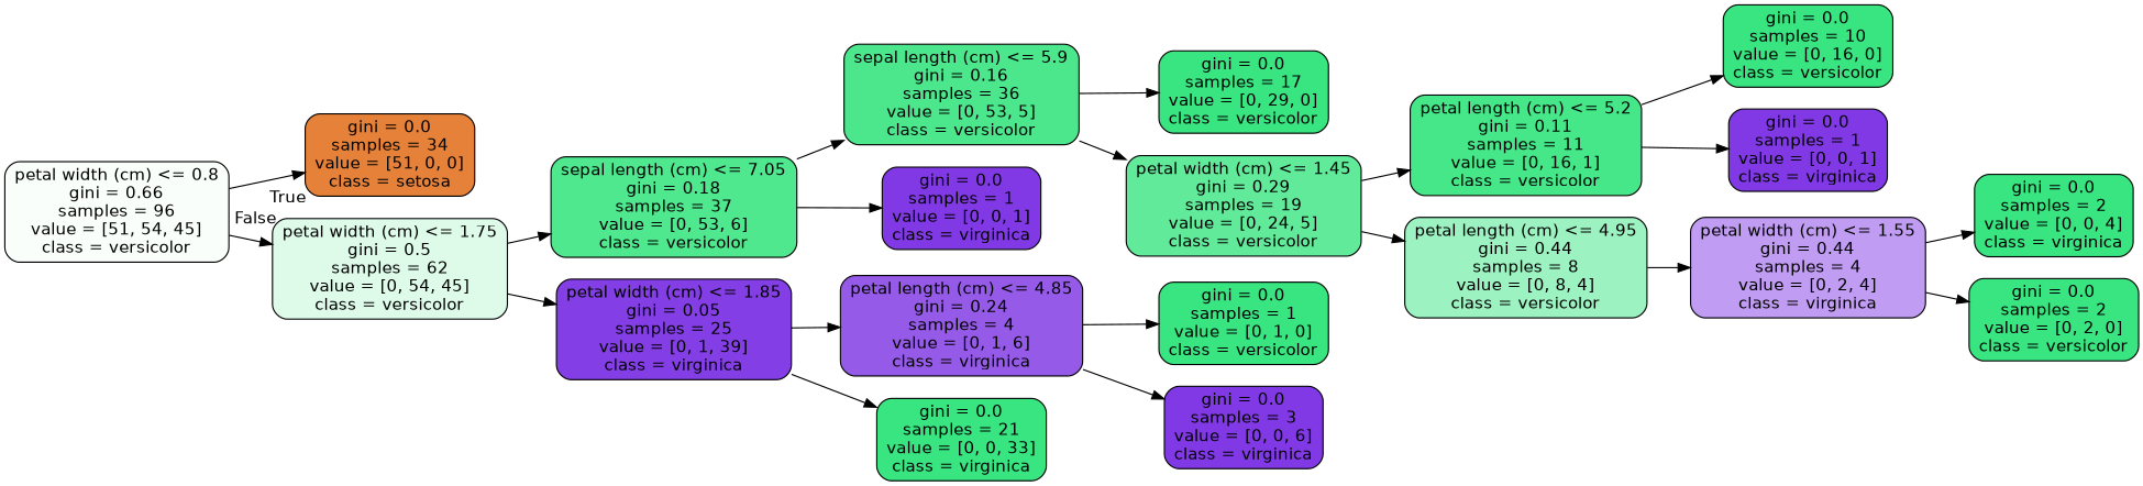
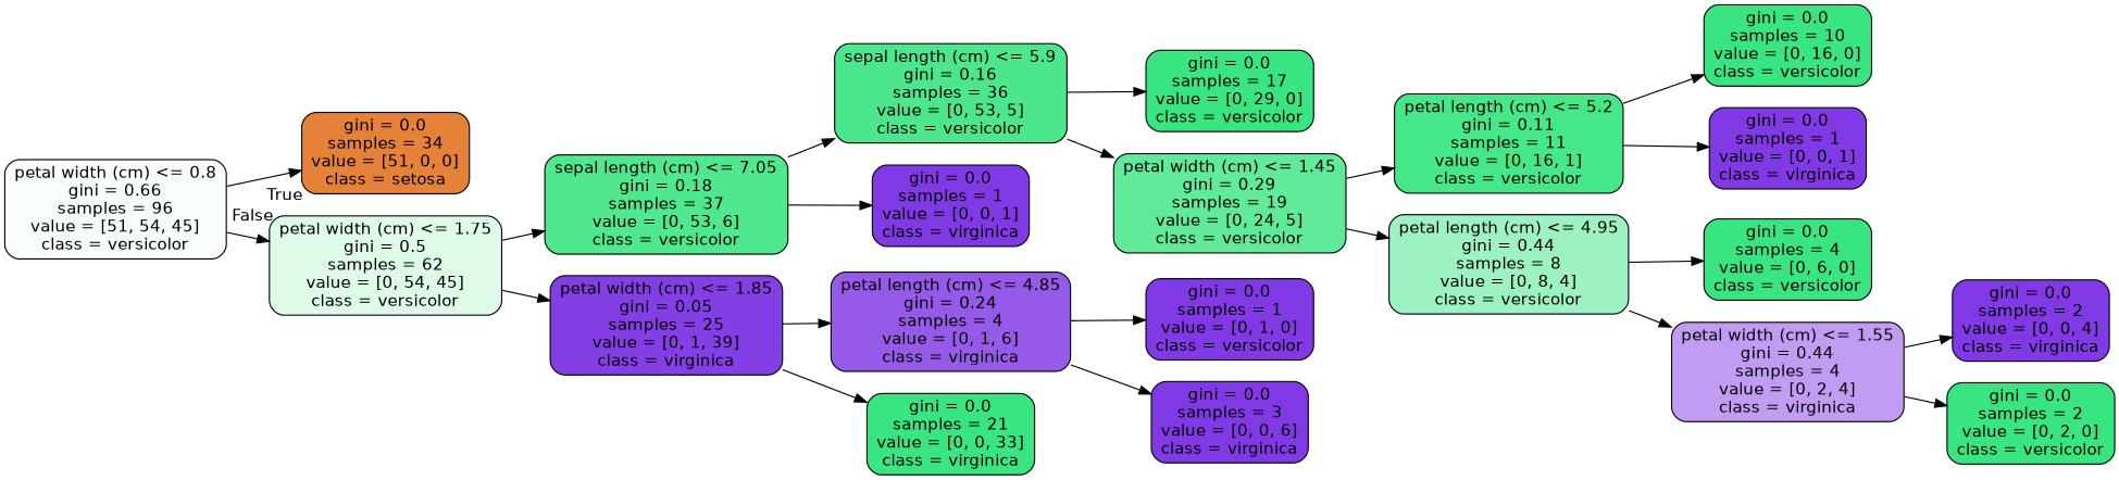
  digraph {
    rankdir=LR
    node [color=black fillcolor="#39e581" fontname=helvetica shape=box style="filled, rounded"]
    edge [fontname=helvetica]
    n1 [fillcolor="#f9fefb" label="petal width (cm) <= 0.8\ngini = 0.66\nsamples = 96\nvalue = [51, 54, 45]\nclass = versicolor"]
    n2 [fillcolor="#e58139" label="gini = 0.0\nsamples = 34\nvalue = [51, 0, 0]\nclass = setosa"]
    n3 [fillcolor="#defbea" label="petal width (cm) <= 1.75\ngini = 0.5\nsamples = 62\nvalue = [0, 54, 45]\nclass = versicolor"]
    n4 [fillcolor="#4fe88f" label="sepal length (cm) <= 7.05\ngini = 0.18\nsamples = 37\nvalue = [0, 53, 6]\nclass = versicolor"]
    n5 [fillcolor="#843ee6" label="petal width (cm) <= 1.85\ngini = 0.05\nsamples = 25\nvalue = [0, 1, 39]\nclass = virginica"]
    n6 [fillcolor="#4ce78d" label="sepal length (cm) <= 5.9\ngini = 0.16\nsamples = 36\nvalue = [0, 53, 5]\nclass = versicolor"]
    n7 [fillcolor="#8139e5" label="gini = 0.0\nsamples = 1\nvalue = [0, 0, 1]\nclass = virginica"]
    n8 [fillcolor="#965ae9" label="petal length (cm) <= 4.85\ngini = 0.24\nsamples = 4\nvalue = [0, 1, 6]\nclass = virginica"]
    n9 [label="gini = 0.0\nsamples = 21\nvalue = [0, 0, 33]\nclass = virginica"]
    n10 [label="gini = 0.0\nsamples = 17\nvalue = [0, 29, 0]\nclass = versicolor"]
    n11 [fillcolor="#62ea9b" label="petal width (cm) <= 1.45\ngini = 0.29\nsamples = 19\nvalue = [0, 24, 5]\nclass = versicolor"]
    n12 [fillcolor="#45e789" label="petal length (cm) <= 5.2\ngini = 0.11\nsamples = 11\nvalue = [0, 16, 1]\nclass = versicolor"]
    n13 [fillcolor="#9cf2c0" label="petal length (cm) <= 4.95\ngini = 0.44\nsamples = 8\nvalue = [0, 8, 4]\nclass = versicolor"]
    n14 [label="gini = 0.0\nsamples = 10\nvalue = [0, 16, 0]\nclass = versicolor"]
    n15 [fillcolor="#8139e5" label="gini = 0.0\nsamples = 1\nvalue = [0, 0, 1]\nclass = virginica"]
+   n16 [label="gini = 0.0\nsamples = 4\nvalue = [0, 6, 0]\nclass = versicolor"]
    n17 [fillcolor="#c09cf2" label="petal width (cm) <= 1.55\ngini = 0.44\nsamples = 4\nvalue = [0, 2, 4]\nclass = virginica"]
-   n18 [label="gini = 0.0\nsamples = 2\nvalue = [0, 0, 4]\nclass = virginica"]
+   n18 [fillcolor="#8139e5" label="gini = 0.0\nsamples = 2\nvalue = [0, 0, 4]\nclass = virginica"]
    n19 [label="gini = 0.0\nsamples = 2\nvalue = [0, 2, 0]\nclass = versicolor"]
-   n20 [label="gini = 0.0\nsamples = 1\nvalue = [0, 1, 0]\nclass = versicolor"]
+   n20 [fillcolor="#8139e5" label="gini = 0.0\nsamples = 1\nvalue = [0, 1, 0]\nclass = versicolor"]
    n21 [fillcolor="#8139e5" label="gini = 0.0\nsamples = 3\nvalue = [0, 0, 6]\nclass = virginica"]
    n1 -> n2 [headlabel=True labelangle=45 labeldistance=2.5]
    n1 -> n3 [headlabel=False labelangle=-45 labeldistance=2.5]
    n3 -> n4
    n3 -> n5
    n4 -> n6
    n4 -> n7
    n5 -> n8
    n5 -> n9
    n6 -> n10
    n6 -> n11
    n8 -> n20
    n8 -> n21
    n11 -> n12
    n11 -> n13
    n12 -> n14
    n12 -> n15
+   n13 -> n16
    n13 -> n17
    n17 -> n18
    n17 -> n19
  }
